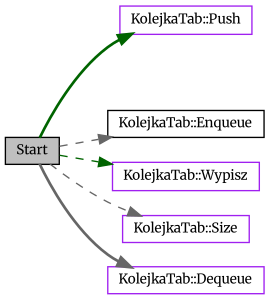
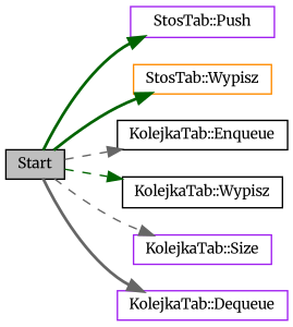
  digraph {
    fontname=Merriweather
    rankdir=LR
    node [color=black fillcolor=white fontname=Merriweather fontsize=10 shape=record style=filled]
    edge [color=darkgreen fontname=Merriweather fontsize=10 labelfontname=Helvetica labelfontsize=10 style=bold]
    n1 [fillcolor=grey75 fontcolor=black height=0.2 label=Start width=0.4]
-   n2 [color=purple height=0.2 label="KolejkaTab::Push" width=0.4]
+   n2 [color=purple height=0.2 label="StosTab::Push" width=0.4]
+   n3 [color=darkorange height=0.2 label="StosTab::Wypisz" width=0.4]
    n4 [height=0.2 label="KolejkaTab::Enqueue" width=0.4]
-   n5 [color=purple height=0.2 label="KolejkaTab::Wypisz" width=0.4]
+   n5 [height=0.2 label="KolejkaTab::Wypisz" width=0.4]
    n6 [color=purple height=0.2 label="KolejkaTab::Size" width=0.4]
    n7 [color=purple height=0.2 label="KolejkaTab::Dequeue" width=0.4]
    n1 -> n2
+   n1 -> n3
    n1 -> n4 [color=gray40 style=dashed]
    n1 -> n5 [style=dashed]
    n1 -> n6 [color=gray40 style=dashed]
    n1 -> n7 [color=gray40]
  }
